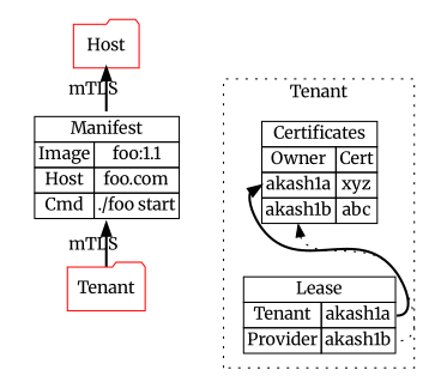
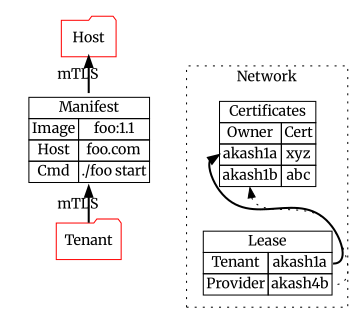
  digraph {
    fontname=Merriweather
    rankdir=LR
    node [fontname=Merriweather shape=plaintext]
    edge [fontname=Merriweather style=bold]
-   n1 [label=<       <TABLE BORDER="0" CELLBORDER="1" CELLSPACING="0"> <TR>         <TD COLSPAN="2">Lease</TD>       </TR><TR>         <TD>Tenant</TD><TD PORT="l1">akash1a</TD>       </TR><TR>         <TD>Provider</TD><TD PORT="l2">akash1b</TD>       </TR></TABLE>     >]
+   n1 [label=<       <TABLE BORDER="0" CELLBORDER="1" CELLSPACING="0"> <TR>         <TD COLSPAN="2">Lease</TD>       </TR><TR>         <TD>Tenant</TD><TD PORT="l1">akash1a</TD>       </TR><TR>         <TD>Provider</TD><TD PORT="l2">akash4b</TD>       </TR></TABLE>     >]
    n2 [label=<       <TABLE BORDER="0" CELLBORDER="1" CELLSPACING="0"> <TR>         <TD COLSPAN="2">Certificates</TD>       </TR><TR>         <TD>Owner</TD><TD>Cert</TD>       </TR><TR>         <TD PORT="o1">akash1a</TD><TD PORT="c1">xyz</TD>       </TR><TR>         <TD PORT="o2">akash1b</TD><TD PORT="c2">abc</TD>       </TR></TABLE>     >]
    n3 [label=<       <TABLE BORDER="0" CELLBORDER="1" CELLSPACING="0"> <TR>         <TD COLSPAN="2">Manifest</TD>       </TR><TR>         <TD>Image</TD><TD>foo:1.1</TD>       </TR><TR>         <TD>Host</TD><TD>foo.com</TD>       </TR><TR>         <TD>Cmd</TD><TD>./foo start</TD>       </TR></TABLE>      >]
    n4 [color=red label=Tenant shape=folder]
    n5 [color=red label=Host shape=folder]
    subgraph cluster_1 {
-     label=Tenant
+     label=Network
      style=dotted
      subgraph sub_2 {
        label=Network
        rank=same
        style=dotted
        n1
        n2
      }
    }
    subgraph cluster_3 {
      style=invis
      subgraph sub_4 {
        rank=min
        style=invis
        n3
        n4
        n5
      }
    }
    n1 -> n2 [headport=o1 tailport=l1]
    n1 -> n2 [headport=o2 style=dotted tailport=l2]
    n3 -> n5 [label=mTLS]
    n4 -> n2 [headport=c2 style=invis]
    n4 -> n3 [label=mTLS]
    n5 -> n2 [headport=c1 style=invis]
  }
